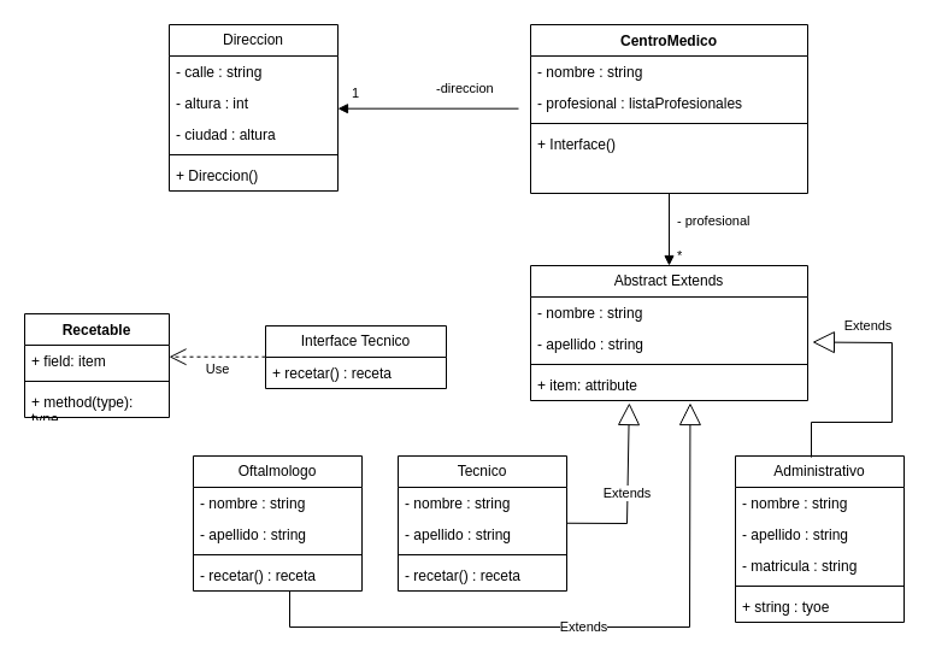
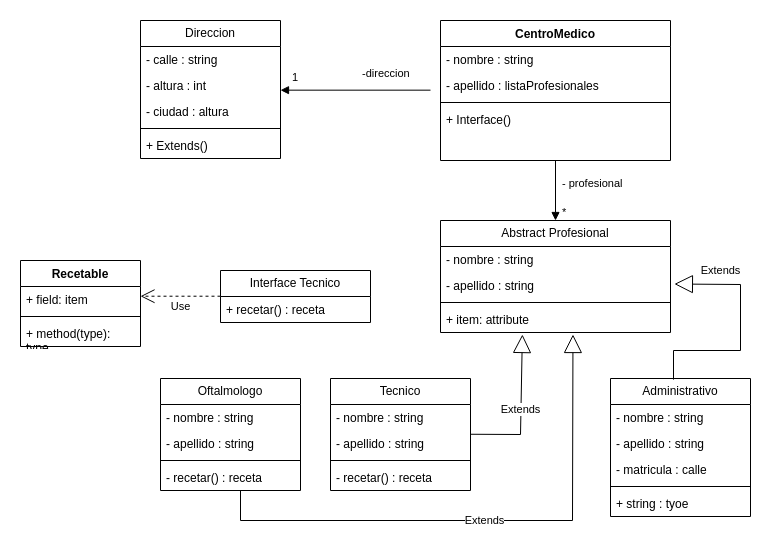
  <mxCell id="0" />
  <mxCell id="1" parent="0" />
  <mxCell id="2" value="CentroMedico" style="swimlane;fontStyle=1;align=center;verticalAlign=top;childLayout=stackLayout;horizontal=1;startSize=26;horizontalStack=0;resizeParent=1;resizeParentMax=0;resizeLast=0;collapsible=1;marginBottom=0;whiteSpace=wrap;html=1;" vertex="1" parent="1"><mxGeometry x="440" y="20" width="230" height="140" as="geometry" /></mxCell>
  <mxCell id="3" value="- nombre : string" style="text;strokeColor=none;fillColor=none;align=left;verticalAlign=top;spacingLeft=4;spacingRight=4;overflow=hidden;rotatable=0;points=[[0,0.5],[1,0.5]];portConstraint=eastwest;whiteSpace=wrap;html=1;" vertex="1" parent="2"><mxGeometry y="26" width="230" height="26" as="geometry" /></mxCell>
- <mxCell id="4" value="- profesional : listaProfesionales" style="text;strokeColor=none;fillColor=none;align=left;verticalAlign=top;spacingLeft=4;spacingRight=4;overflow=hidden;rotatable=0;points=[[0,0.5],[1,0.5]];portConstraint=eastwest;whiteSpace=wrap;html=1;" vertex="1" parent="2"><mxGeometry y="52" width="230" height="26" as="geometry" /></mxCell>
+ <mxCell id="4" value="- apellido : listaProfesionales" style="text;strokeColor=none;fillColor=none;align=left;verticalAlign=top;spacingLeft=4;spacingRight=4;overflow=hidden;rotatable=0;points=[[0,0.5],[1,0.5]];portConstraint=eastwest;whiteSpace=wrap;html=1;" vertex="1" parent="2"><mxGeometry y="52" width="230" height="26" as="geometry" /></mxCell>
  <mxCell id="5" value="" style="line;strokeWidth=1;fillColor=none;align=left;verticalAlign=middle;spacingTop=-1;spacingLeft=3;spacingRight=3;rotatable=0;labelPosition=right;points=[];portConstraint=eastwest;strokeColor=inherit;" vertex="1" parent="2"><mxGeometry y="78" width="230" height="8" as="geometry" /></mxCell>
  <mxCell id="6" value="+ Interface()" style="text;strokeColor=none;fillColor=none;align=left;verticalAlign=top;spacingLeft=4;spacingRight=4;overflow=hidden;rotatable=0;points=[[0,0.5],[1,0.5]];portConstraint=eastwest;whiteSpace=wrap;html=1;" vertex="1" parent="2"><mxGeometry y="86" width="230" height="54" as="geometry" /></mxCell>
  <mxCell id="7" value="Direccion" style="swimlane;fontStyle=0;childLayout=stackLayout;horizontal=1;startSize=26;fillColor=none;horizontalStack=0;resizeParent=1;resizeParentMax=0;resizeLast=0;collapsible=1;marginBottom=0;whiteSpace=wrap;html=1;" vertex="1" parent="1"><mxGeometry x="140" y="20" width="140" height="138" as="geometry" /></mxCell>
  <mxCell id="8" value="- calle : string" style="text;strokeColor=none;fillColor=none;align=left;verticalAlign=top;spacingLeft=4;spacingRight=4;overflow=hidden;rotatable=0;points=[[0,0.5],[1,0.5]];portConstraint=eastwest;whiteSpace=wrap;html=1;" vertex="1" parent="7"><mxGeometry y="26" width="140" height="26" as="geometry" /></mxCell>
  <mxCell id="9" value="- altura : int" style="text;strokeColor=none;fillColor=none;align=left;verticalAlign=top;spacingLeft=4;spacingRight=4;overflow=hidden;rotatable=0;points=[[0,0.5],[1,0.5]];portConstraint=eastwest;whiteSpace=wrap;html=1;" vertex="1" parent="7"><mxGeometry y="52" width="140" height="26" as="geometry" /></mxCell>
  <mxCell id="10" value="- ciudad : altura" style="text;strokeColor=none;fillColor=none;align=left;verticalAlign=top;spacingLeft=4;spacingRight=4;overflow=hidden;rotatable=0;points=[[0,0.5],[1,0.5]];portConstraint=eastwest;whiteSpace=wrap;html=1;" vertex="1" parent="7"><mxGeometry y="78" width="140" height="26" as="geometry" /></mxCell>
  <mxCell id="11" value="" style="line;strokeWidth=1;fillColor=none;align=left;verticalAlign=middle;spacingTop=-1;spacingLeft=3;spacingRight=3;rotatable=0;labelPosition=right;points=[];portConstraint=eastwest;strokeColor=inherit;" vertex="1" parent="7"><mxGeometry y="104" width="140" height="8" as="geometry" /></mxCell>
- <mxCell id="12" value="+ Direccion()" style="text;strokeColor=none;fillColor=none;align=left;verticalAlign=top;spacingLeft=4;spacingRight=4;overflow=hidden;rotatable=0;points=[[0,0.5],[1,0.5]];portConstraint=eastwest;whiteSpace=wrap;html=1;" vertex="1" parent="7"><mxGeometry y="112" width="140" height="26" as="geometry" /></mxCell>
+ <mxCell id="12" value="+ Extends()" style="text;strokeColor=none;fillColor=none;align=left;verticalAlign=top;spacingLeft=4;spacingRight=4;overflow=hidden;rotatable=0;points=[[0,0.5],[1,0.5]];portConstraint=eastwest;whiteSpace=wrap;html=1;" vertex="1" parent="7"><mxGeometry y="112" width="140" height="26" as="geometry" /></mxCell>
  <mxCell id="13" value="-direccion" style="endArrow=block;endFill=1;html=1;edgeStyle=orthogonalEdgeStyle;align=left;verticalAlign=top;rounded=0;" edge="1" parent="1"><mxGeometry x="-0.067" y="-30" relative="1" as="geometry"><mxPoint x="430" y="89.66" as="sourcePoint" /><mxPoint x="280" y="89.66" as="targetPoint" /><mxPoint as="offset" /></mxGeometry></mxCell>
  <mxCell id="14" value="1" style="edgeLabel;resizable=0;html=1;align=left;verticalAlign=bottom;" connectable="0" vertex="1" parent="13"><mxGeometry x="-1" relative="1" as="geometry"><mxPoint x="-140" y="-5" as="offset" /></mxGeometry></mxCell>
- <mxCell id="15" value="Abstract Extends" style="swimlane;fontStyle=0;childLayout=stackLayout;horizontal=1;startSize=26;fillColor=none;horizontalStack=0;resizeParent=1;resizeParentMax=0;resizeLast=0;collapsible=1;marginBottom=0;whiteSpace=wrap;html=1;" vertex="1" parent="1"><mxGeometry x="440" y="220" width="230" height="112" as="geometry" /></mxCell>
+ <mxCell id="15" value="Abstract Profesional" style="swimlane;fontStyle=0;childLayout=stackLayout;horizontal=1;startSize=26;fillColor=none;horizontalStack=0;resizeParent=1;resizeParentMax=0;resizeLast=0;collapsible=1;marginBottom=0;whiteSpace=wrap;html=1;" vertex="1" parent="1"><mxGeometry x="440" y="220" width="230" height="112" as="geometry" /></mxCell>
  <mxCell id="16" value="- nombre : string" style="text;strokeColor=none;fillColor=none;align=left;verticalAlign=top;spacingLeft=4;spacingRight=4;overflow=hidden;rotatable=0;points=[[0,0.5],[1,0.5]];portConstraint=eastwest;whiteSpace=wrap;html=1;" vertex="1" parent="15"><mxGeometry y="26" width="230" height="26" as="geometry" /></mxCell>
  <mxCell id="17" value="- apellido : string" style="text;strokeColor=none;fillColor=none;align=left;verticalAlign=top;spacingLeft=4;spacingRight=4;overflow=hidden;rotatable=0;points=[[0,0.5],[1,0.5]];portConstraint=eastwest;whiteSpace=wrap;html=1;" vertex="1" parent="15"><mxGeometry y="52" width="230" height="26" as="geometry" /></mxCell>
  <mxCell id="18" value="" style="line;strokeWidth=1;fillColor=none;align=left;verticalAlign=middle;spacingTop=-1;spacingLeft=3;spacingRight=3;rotatable=0;labelPosition=right;points=[];portConstraint=eastwest;strokeColor=inherit;" vertex="1" parent="15"><mxGeometry y="78" width="230" height="8" as="geometry" /></mxCell>
  <mxCell id="19" value="+ item: attribute" style="text;strokeColor=none;fillColor=none;align=left;verticalAlign=top;spacingLeft=4;spacingRight=4;overflow=hidden;rotatable=0;points=[[0,0.5],[1,0.5]];portConstraint=eastwest;whiteSpace=wrap;html=1;" vertex="1" parent="15"><mxGeometry y="86" width="230" height="26" as="geometry" /></mxCell>
  <mxCell id="20" value="Oftalmologo" style="swimlane;fontStyle=0;childLayout=stackLayout;horizontal=1;startSize=26;fillColor=none;horizontalStack=0;resizeParent=1;resizeParentMax=0;resizeLast=0;collapsible=1;marginBottom=0;whiteSpace=wrap;html=1;" vertex="1" parent="1"><mxGeometry x="160" y="378" width="140" height="112" as="geometry" /></mxCell>
  <mxCell id="21" value="- nombre : string" style="text;strokeColor=none;fillColor=none;align=left;verticalAlign=top;spacingLeft=4;spacingRight=4;overflow=hidden;rotatable=0;points=[[0,0.5],[1,0.5]];portConstraint=eastwest;whiteSpace=wrap;html=1;" vertex="1" parent="20"><mxGeometry y="26" width="140" height="26" as="geometry" /></mxCell>
  <mxCell id="22" value="- apellido : string" style="text;strokeColor=none;fillColor=none;align=left;verticalAlign=top;spacingLeft=4;spacingRight=4;overflow=hidden;rotatable=0;points=[[0,0.5],[1,0.5]];portConstraint=eastwest;whiteSpace=wrap;html=1;" vertex="1" parent="20"><mxGeometry y="52" width="140" height="26" as="geometry" /></mxCell>
  <mxCell id="23" value="" style="line;strokeWidth=1;fillColor=none;align=left;verticalAlign=middle;spacingTop=-1;spacingLeft=3;spacingRight=3;rotatable=0;labelPosition=right;points=[];portConstraint=eastwest;strokeColor=inherit;" vertex="1" parent="20"><mxGeometry y="78" width="140" height="8" as="geometry" /></mxCell>
  <mxCell id="24" value="- recetar() : receta" style="text;strokeColor=none;fillColor=none;align=left;verticalAlign=top;spacingLeft=4;spacingRight=4;overflow=hidden;rotatable=0;points=[[0,0.5],[1,0.5]];portConstraint=eastwest;whiteSpace=wrap;html=1;" vertex="1" parent="20"><mxGeometry y="86" width="140" height="26" as="geometry" /></mxCell>
  <mxCell id="25" value="Tecnico" style="swimlane;fontStyle=0;childLayout=stackLayout;horizontal=1;startSize=26;fillColor=none;horizontalStack=0;resizeParent=1;resizeParentMax=0;resizeLast=0;collapsible=1;marginBottom=0;whiteSpace=wrap;html=1;" vertex="1" parent="1"><mxGeometry x="330" y="378" width="140" height="112" as="geometry" /></mxCell>
  <mxCell id="26" value="- nombre : string" style="text;strokeColor=none;fillColor=none;align=left;verticalAlign=top;spacingLeft=4;spacingRight=4;overflow=hidden;rotatable=0;points=[[0,0.5],[1,0.5]];portConstraint=eastwest;whiteSpace=wrap;html=1;" vertex="1" parent="25"><mxGeometry y="26" width="140" height="26" as="geometry" /></mxCell>
  <mxCell id="27" value="- apellido : string" style="text;strokeColor=none;fillColor=none;align=left;verticalAlign=top;spacingLeft=4;spacingRight=4;overflow=hidden;rotatable=0;points=[[0,0.5],[1,0.5]];portConstraint=eastwest;whiteSpace=wrap;html=1;" vertex="1" parent="25"><mxGeometry y="52" width="140" height="26" as="geometry" /></mxCell>
  <mxCell id="28" value="" style="line;strokeWidth=1;fillColor=none;align=left;verticalAlign=middle;spacingTop=-1;spacingLeft=3;spacingRight=3;rotatable=0;labelPosition=right;points=[];portConstraint=eastwest;strokeColor=inherit;" vertex="1" parent="25"><mxGeometry y="78" width="140" height="8" as="geometry" /></mxCell>
  <mxCell id="29" value="- recetar() : receta" style="text;strokeColor=none;fillColor=none;align=left;verticalAlign=top;spacingLeft=4;spacingRight=4;overflow=hidden;rotatable=0;points=[[0,0.5],[1,0.5]];portConstraint=eastwest;whiteSpace=wrap;html=1;" vertex="1" parent="25"><mxGeometry y="86" width="140" height="26" as="geometry" /></mxCell>
  <mxCell id="30" value="Recetable" style="swimlane;fontStyle=1;align=center;verticalAlign=top;childLayout=stackLayout;horizontal=1;startSize=26;horizontalStack=0;resizeParent=1;resizeParentMax=0;resizeLast=0;collapsible=1;marginBottom=0;whiteSpace=wrap;html=1;" vertex="1" parent="1"><mxGeometry x="20" y="260" width="120" height="86" as="geometry" /></mxCell>
  <mxCell id="31" value="+ field: item" style="text;strokeColor=none;fillColor=none;align=left;verticalAlign=top;spacingLeft=4;spacingRight=4;overflow=hidden;rotatable=0;points=[[0,0.5],[1,0.5]];portConstraint=eastwest;whiteSpace=wrap;html=1;" vertex="1" parent="30"><mxGeometry y="26" width="120" height="26" as="geometry" /></mxCell>
  <mxCell id="32" value="" style="line;strokeWidth=1;fillColor=none;align=left;verticalAlign=middle;spacingTop=-1;spacingLeft=3;spacingRight=3;rotatable=0;labelPosition=right;points=[];portConstraint=eastwest;strokeColor=inherit;" vertex="1" parent="30"><mxGeometry y="52" width="120" height="8" as="geometry" /></mxCell>
  <mxCell id="33" value="+ method(type): type" style="text;strokeColor=none;fillColor=none;align=left;verticalAlign=top;spacingLeft=4;spacingRight=4;overflow=hidden;rotatable=0;points=[[0,0.5],[1,0.5]];portConstraint=eastwest;whiteSpace=wrap;html=1;" vertex="1" parent="30"><mxGeometry y="60" width="120" height="26" as="geometry" /></mxCell>
  <mxCell id="34" value="Interface Tecnico" style="swimlane;fontStyle=0;childLayout=stackLayout;horizontal=1;startSize=26;fillColor=none;horizontalStack=0;resizeParent=1;resizeParentMax=0;resizeLast=0;collapsible=1;marginBottom=0;whiteSpace=wrap;html=1;" vertex="1" parent="1"><mxGeometry x="220" y="270" width="150" height="52" as="geometry" /></mxCell>
  <mxCell id="35" value="+ recetar() : receta" style="text;strokeColor=none;fillColor=none;align=left;verticalAlign=top;spacingLeft=4;spacingRight=4;overflow=hidden;rotatable=0;points=[[0,0.5],[1,0.5]];portConstraint=eastwest;whiteSpace=wrap;html=1;" vertex="1" parent="34"><mxGeometry y="26" width="150" height="26" as="geometry" /></mxCell>
  <mxCell id="36" value="Administrativo" style="swimlane;fontStyle=0;childLayout=stackLayout;horizontal=1;startSize=26;fillColor=none;horizontalStack=0;resizeParent=1;resizeParentMax=0;resizeLast=0;collapsible=1;marginBottom=0;whiteSpace=wrap;html=1;" vertex="1" parent="1"><mxGeometry x="610" y="378" width="140" height="138" as="geometry" /></mxCell>
  <mxCell id="37" value="- nombre : string" style="text;strokeColor=none;fillColor=none;align=left;verticalAlign=top;spacingLeft=4;spacingRight=4;overflow=hidden;rotatable=0;points=[[0,0.5],[1,0.5]];portConstraint=eastwest;whiteSpace=wrap;html=1;" vertex="1" parent="36"><mxGeometry y="26" width="140" height="26" as="geometry" /></mxCell>
  <mxCell id="38" value="- apellido : string" style="text;strokeColor=none;fillColor=none;align=left;verticalAlign=top;spacingLeft=4;spacingRight=4;overflow=hidden;rotatable=0;points=[[0,0.5],[1,0.5]];portConstraint=eastwest;whiteSpace=wrap;html=1;" vertex="1" parent="36"><mxGeometry y="52" width="140" height="26" as="geometry" /></mxCell>
- <mxCell id="39" value="- matricula : string" style="text;strokeColor=none;fillColor=none;align=left;verticalAlign=top;spacingLeft=4;spacingRight=4;overflow=hidden;rotatable=0;points=[[0,0.5],[1,0.5]];portConstraint=eastwest;whiteSpace=wrap;html=1;" vertex="1" parent="36"><mxGeometry y="78" width="140" height="26" as="geometry" /></mxCell>
+ <mxCell id="39" value="- matricula : calle" style="text;strokeColor=none;fillColor=none;align=left;verticalAlign=top;spacingLeft=4;spacingRight=4;overflow=hidden;rotatable=0;points=[[0,0.5],[1,0.5]];portConstraint=eastwest;whiteSpace=wrap;html=1;" vertex="1" parent="36"><mxGeometry y="78" width="140" height="26" as="geometry" /></mxCell>
  <mxCell id="40" value="" style="line;strokeWidth=1;fillColor=none;align=left;verticalAlign=middle;spacingTop=-1;spacingLeft=3;spacingRight=3;rotatable=0;labelPosition=right;points=[];portConstraint=eastwest;strokeColor=inherit;" vertex="1" parent="36"><mxGeometry y="104" width="140" height="8" as="geometry" /></mxCell>
  <mxCell id="41" value="+ string : tyoe" style="text;strokeColor=none;fillColor=none;align=left;verticalAlign=top;spacingLeft=4;spacingRight=4;overflow=hidden;rotatable=0;points=[[0,0.5],[1,0.5]];portConstraint=eastwest;whiteSpace=wrap;html=1;" vertex="1" parent="36"><mxGeometry y="112" width="140" height="26" as="geometry" /></mxCell>
  <mxCell id="42" value="Use" style="endArrow=open;endSize=12;dashed=1;html=1;rounded=0;" edge="1" parent="1"><mxGeometry y="10" width="160" relative="1" as="geometry"><mxPoint x="220" y="295.71" as="sourcePoint" /><mxPoint x="140" y="295.71" as="targetPoint" /><mxPoint as="offset" /></mxGeometry></mxCell>
  <mxCell id="43" value="Extends" style="endArrow=block;endSize=16;endFill=0;html=1;rounded=0;entryX=0.356;entryY=1.077;entryDx=0;entryDy=0;entryPerimeter=0;" edge="1" parent="1" target="19"><mxGeometry width="160" relative="1" as="geometry"><mxPoint x="470" y="433.76" as="sourcePoint" /><mxPoint x="630" y="433.76" as="targetPoint" /><Array as="points"><mxPoint x="520" y="434" /></Array></mxGeometry></mxCell>
  <mxCell id="44" value="Extends" style="endArrow=block;endSize=16;endFill=0;html=1;rounded=0;entryX=0.576;entryY=1.077;entryDx=0;entryDy=0;entryPerimeter=0;" edge="1" parent="1" target="19"><mxGeometry width="160" relative="1" as="geometry"><mxPoint x="240" y="490" as="sourcePoint" /><mxPoint x="570" y="530" as="targetPoint" /><Array as="points"><mxPoint x="240" y="520" /><mxPoint x="572" y="520" /></Array></mxGeometry></mxCell>
  <mxCell id="45" value="Extends" style="endArrow=block;endSize=16;endFill=0;html=1;rounded=0;exitX=0.45;exitY=0.008;exitDx=0;exitDy=0;exitPerimeter=0;entryX=1.017;entryY=0.443;entryDx=0;entryDy=0;entryPerimeter=0;" edge="1" parent="1" source="36" target="17"><mxGeometry x="0.597" y="-14" width="160" relative="1" as="geometry"><mxPoint x="630" y="360" as="sourcePoint" /><mxPoint x="760" y="290" as="targetPoint" /><Array as="points"><mxPoint x="673" y="350" /><mxPoint x="740" y="350" /><mxPoint x="740" y="284" /></Array><mxPoint as="offset" /></mxGeometry></mxCell>
  <mxCell id="46" value="- profesional" style="endArrow=block;endFill=1;html=1;edgeStyle=orthogonalEdgeStyle;align=left;verticalAlign=top;rounded=0;entryX=0.5;entryY=0;entryDx=0;entryDy=0;" edge="1" parent="1" target="15"><mxGeometry x="-0.667" y="5" relative="1" as="geometry"><mxPoint x="555" y="160" as="sourcePoint" /><mxPoint x="700" y="170" as="targetPoint" /><Array as="points"><mxPoint x="555" y="160" /></Array><mxPoint as="offset" /></mxGeometry></mxCell>
  <mxCell id="47" value="*" style="edgeLabel;resizable=0;html=1;align=left;verticalAlign=bottom;" connectable="0" vertex="1" parent="46"><mxGeometry x="-1" relative="1" as="geometry"><mxPoint x="5" y="60" as="offset" /></mxGeometry></mxCell>
